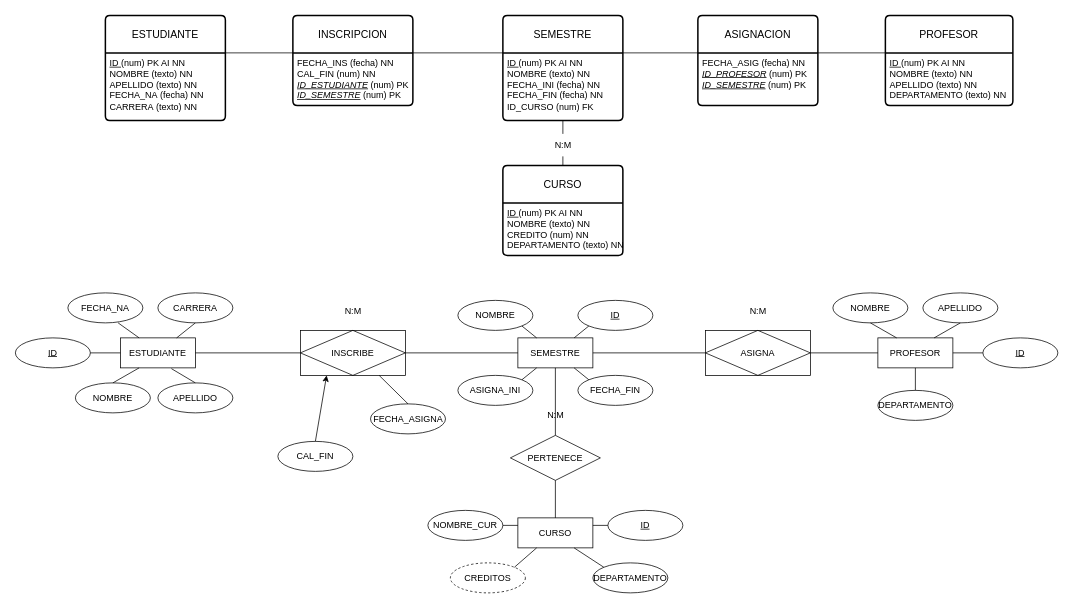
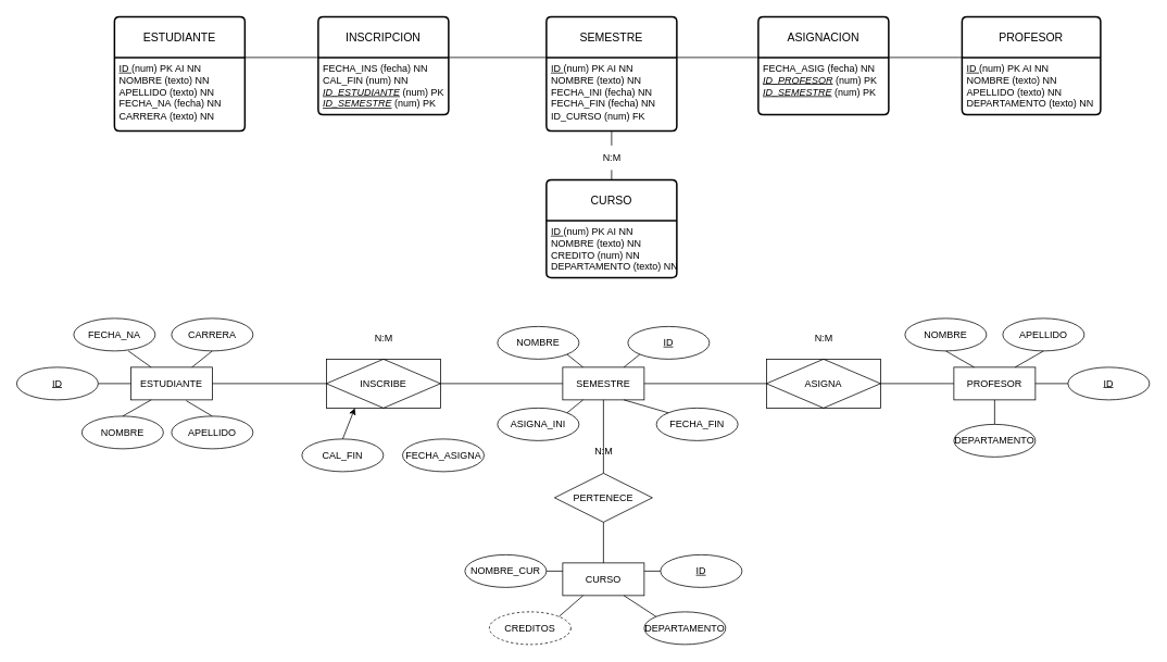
  <mxCell id="0" />
  <mxCell id="1" parent="0" />
  <mxCell id="2" value="ESTUDIANTE" style="whiteSpace=wrap;html=1;align=center;" parent="1" vertex="1"><mxGeometry x="160" y="450" width="100" height="40" as="geometry" /></mxCell>
  <mxCell id="3" value="INSCRIBE" style="shape=associativeEntity;whiteSpace=wrap;html=1;align=center;" parent="1" vertex="1"><mxGeometry x="400" y="440" width="140" height="60" as="geometry" /></mxCell>
  <mxCell id="4" value="SEMESTRE" style="whiteSpace=wrap;html=1;align=center;" parent="1" vertex="1"><mxGeometry x="690" y="450" width="100" height="40" as="geometry" /></mxCell>
  <mxCell id="5" value="ASIGNA" style="shape=associativeEntity;whiteSpace=wrap;html=1;align=center;" parent="1" vertex="1"><mxGeometry x="940" y="440" width="140" height="60" as="geometry" /></mxCell>
  <mxCell id="6" value="PROFESOR" style="whiteSpace=wrap;html=1;align=center;" parent="1" vertex="1"><mxGeometry x="1170" y="450" width="100" height="40" as="geometry" /></mxCell>
  <mxCell id="7" value="FECHA_NA" style="ellipse;whiteSpace=wrap;html=1;align=center;" parent="1" vertex="1"><mxGeometry x="90" y="390" width="100" height="40" as="geometry" /></mxCell>
  <mxCell id="8" value="&lt;u&gt;ID&lt;/u&gt;" style="ellipse;whiteSpace=wrap;html=1;align=center;" parent="1" vertex="1"><mxGeometry x="20" y="450" width="100" height="40" as="geometry" /></mxCell>
  <mxCell id="9" value="CARRERA" style="ellipse;whiteSpace=wrap;html=1;align=center;" parent="1" vertex="1"><mxGeometry x="210" y="390" width="100" height="40" as="geometry" /></mxCell>
  <mxCell id="10" value="APELLIDO" style="ellipse;whiteSpace=wrap;html=1;align=center;" parent="1" vertex="1"><mxGeometry x="210" y="510" width="100" height="40" as="geometry" /></mxCell>
  <mxCell id="11" value="NOMBRE" style="ellipse;whiteSpace=wrap;html=1;align=center;" parent="1" vertex="1"><mxGeometry x="100" y="510" width="100" height="40" as="geometry" /></mxCell>
  <mxCell id="12" value="FECHA_ASIGNA" style="ellipse;whiteSpace=wrap;html=1;align=center;" parent="1" vertex="1"><mxGeometry x="493.5" y="538" width="100" height="40" as="geometry" /></mxCell>
- <mxCell id="13" value="CAL_FIN" style="ellipse;whiteSpace=wrap;html=1;align=center;" parent="1" vertex="1"><mxGeometry x="370" y="588" width="100" height="40" as="geometry" /></mxCell>
+ <mxCell id="13" value="CAL_FIN" style="ellipse;whiteSpace=wrap;html=1;align=center;" parent="1" vertex="1"><mxGeometry x="370" y="538" width="100" height="40" as="geometry" /></mxCell>
  <mxCell id="14" value="&lt;u&gt;ID&lt;/u&gt;" style="ellipse;whiteSpace=wrap;html=1;align=center;" parent="1" vertex="1"><mxGeometry x="1310" y="450" width="100" height="40" as="geometry" /></mxCell>
  <mxCell id="15" value="DEPARTAMENTO" style="ellipse;whiteSpace=wrap;html=1;align=center;" parent="1" vertex="1"><mxGeometry x="1170" y="520" width="100" height="40" as="geometry" /></mxCell>
  <mxCell id="16" value="NOMBRE" style="ellipse;whiteSpace=wrap;html=1;align=center;" parent="1" vertex="1"><mxGeometry x="1110" y="390" width="100" height="40" as="geometry" /></mxCell>
  <mxCell id="17" value="APELLIDO" style="ellipse;whiteSpace=wrap;html=1;align=center;" parent="1" vertex="1"><mxGeometry x="1230" y="390" width="100" height="40" as="geometry" /></mxCell>
- <mxCell id="18" value="FECHA_FIN" style="ellipse;whiteSpace=wrap;html=1;align=center;" parent="1" vertex="1"><mxGeometry x="770" y="500" width="100" height="40" as="geometry" /></mxCell>
+ <mxCell id="18" value="FECHA_FIN" style="ellipse;whiteSpace=wrap;html=1;align=center;" parent="1" vertex="1"><mxGeometry x="805" y="500" width="100" height="40" as="geometry" /></mxCell>
  <mxCell id="19" value="ASIGNA_INI" style="ellipse;whiteSpace=wrap;html=1;align=center;" parent="1" vertex="1"><mxGeometry x="610" y="500" width="100" height="40" as="geometry" /></mxCell>
  <mxCell id="20" value="NOMBRE" style="ellipse;whiteSpace=wrap;html=1;align=center;" parent="1" vertex="1"><mxGeometry x="610" y="400" width="100" height="40" as="geometry" /></mxCell>
  <mxCell id="21" value="&lt;u&gt;ID&lt;/u&gt;" style="ellipse;whiteSpace=wrap;html=1;align=center;" parent="1" vertex="1"><mxGeometry x="770" y="400" width="100" height="40" as="geometry" /></mxCell>
  <mxCell id="22" value="PERTENECE" style="shape=rhombus;perimeter=rhombusPerimeter;whiteSpace=wrap;html=1;align=center;" parent="1" vertex="1"><mxGeometry x="680" y="580" width="120" height="60" as="geometry" /></mxCell>
  <mxCell id="23" value="CURSO" style="whiteSpace=wrap;html=1;align=center;" parent="1" vertex="1"><mxGeometry x="690" y="690" width="100" height="40" as="geometry" /></mxCell>
  <mxCell id="24" value="&lt;u&gt;ID&lt;/u&gt;" style="ellipse;whiteSpace=wrap;html=1;align=center;" parent="1" vertex="1"><mxGeometry x="810" y="680" width="100" height="40" as="geometry" /></mxCell>
  <mxCell id="25" value="DEPARTAMENTO" style="ellipse;whiteSpace=wrap;html=1;align=center;" parent="1" vertex="1"><mxGeometry x="790" y="750" width="100" height="40" as="geometry" /></mxCell>
  <mxCell id="26" value="NOMBRE_CUR" style="ellipse;whiteSpace=wrap;html=1;align=center;" parent="1" vertex="1"><mxGeometry x="570" y="680" width="100" height="40" as="geometry" /></mxCell>
  <mxCell id="27" value="CREDITOS" style="ellipse;whiteSpace=wrap;html=1;align=center;dashed=1;" parent="1" vertex="1"><mxGeometry x="600" y="750" width="100" height="40" as="geometry" /></mxCell>
  <mxCell id="28" value="N:M" style="text;html=1;align=center;verticalAlign=middle;resizable=0;points=[];autosize=1;strokeColor=none;fillColor=none;" parent="1" vertex="1"><mxGeometry x="715" y="538" width="50" height="30" as="geometry" /></mxCell>
  <mxCell id="29" value="N:M" style="text;html=1;align=center;verticalAlign=middle;resizable=0;points=[];autosize=1;strokeColor=none;fillColor=none;" parent="1" vertex="1"><mxGeometry x="445" y="400" width="50" height="30" as="geometry" /></mxCell>
  <mxCell id="30" value="N:M" style="text;html=1;align=center;verticalAlign=middle;resizable=0;points=[];autosize=1;strokeColor=none;fillColor=none;" parent="1" vertex="1"><mxGeometry x="985" y="400" width="50" height="30" as="geometry" /></mxCell>
  <mxCell id="31" value="" style="endArrow=none;html=1;rounded=0;exitX=1;exitY=0.5;exitDx=0;exitDy=0;entryX=0;entryY=0.5;entryDx=0;entryDy=0;" parent="1" source="2" target="3" edge="1"><mxGeometry relative="1" as="geometry"><mxPoint x="600" y="540" as="sourcePoint" /><mxPoint x="760" y="540" as="targetPoint" /></mxGeometry></mxCell>
  <mxCell id="32" value="" style="endArrow=none;html=1;rounded=0;exitX=1;exitY=0.5;exitDx=0;exitDy=0;entryX=0;entryY=0.5;entryDx=0;entryDy=0;" parent="1" source="8" target="2" edge="1"><mxGeometry relative="1" as="geometry"><mxPoint x="270" y="480" as="sourcePoint" /><mxPoint x="140" y="470" as="targetPoint" /></mxGeometry></mxCell>
  <mxCell id="33" value="" style="endArrow=none;html=1;rounded=0;exitX=0.5;exitY=0;exitDx=0;exitDy=0;entryX=0.25;entryY=1;entryDx=0;entryDy=0;" parent="1" source="11" target="2" edge="1"><mxGeometry relative="1" as="geometry"><mxPoint x="280" y="490" as="sourcePoint" /><mxPoint x="420" y="490" as="targetPoint" /></mxGeometry></mxCell>
  <mxCell id="34" value="" style="endArrow=none;html=1;rounded=0;exitX=0.5;exitY=0;exitDx=0;exitDy=0;entryX=0.68;entryY=1.025;entryDx=0;entryDy=0;entryPerimeter=0;" parent="1" source="10" target="2" edge="1"><mxGeometry relative="1" as="geometry"><mxPoint x="290" y="500" as="sourcePoint" /><mxPoint x="430" y="500" as="targetPoint" /></mxGeometry></mxCell>
  <mxCell id="35" value="" style="endArrow=none;html=1;rounded=0;exitX=0.5;exitY=1;exitDx=0;exitDy=0;entryX=0.75;entryY=0;entryDx=0;entryDy=0;" parent="1" source="9" target="2" edge="1"><mxGeometry relative="1" as="geometry"><mxPoint x="130" y="480" as="sourcePoint" /><mxPoint x="170" y="480" as="targetPoint" /></mxGeometry></mxCell>
  <mxCell id="36" value="" style="endArrow=none;html=1;rounded=0;exitX=0.67;exitY=1;exitDx=0;exitDy=0;entryX=0.25;entryY=0;entryDx=0;entryDy=0;exitPerimeter=0;" parent="1" source="7" target="2" edge="1"><mxGeometry relative="1" as="geometry"><mxPoint x="140" y="490" as="sourcePoint" /><mxPoint x="180" y="490" as="targetPoint" /></mxGeometry></mxCell>
- <mxCell id="37" value="" style="endArrow=none;html=1;rounded=0;exitX=0.75;exitY=1;exitDx=0;exitDy=0;entryX=0.5;entryY=0;entryDx=0;entryDy=0;" parent="1" source="3" target="12" edge="1"><mxGeometry relative="1" as="geometry"><mxPoint x="270" y="480" as="sourcePoint" /><mxPoint x="410" y="480" as="targetPoint" /></mxGeometry></mxCell>
  <mxCell id="38" value="" style="endArrow=classic;html=1;rounded=0;exitX=0.5;exitY=0;exitDx=0;exitDy=0;entryX=0.25;entryY=1;entryDx=0;entryDy=0;" parent="1" source="13" target="3" edge="1"><mxGeometry relative="1" as="geometry"><mxPoint x="280" y="490" as="sourcePoint" /><mxPoint x="420" y="490" as="targetPoint" /></mxGeometry></mxCell>
  <mxCell id="39" value="" style="endArrow=none;html=1;rounded=0;exitX=1;exitY=0.5;exitDx=0;exitDy=0;entryX=0;entryY=0.5;entryDx=0;entryDy=0;" parent="1" source="3" target="4" edge="1"><mxGeometry relative="1" as="geometry"><mxPoint x="515" y="510" as="sourcePoint" /><mxPoint x="554" y="548" as="targetPoint" /></mxGeometry></mxCell>
  <mxCell id="40" value="" style="endArrow=none;html=1;rounded=0;exitX=1;exitY=1;exitDx=0;exitDy=0;entryX=0.25;entryY=0;entryDx=0;entryDy=0;" parent="1" source="20" target="4" edge="1"><mxGeometry relative="1" as="geometry"><mxPoint x="550" y="480" as="sourcePoint" /><mxPoint x="700" y="480" as="targetPoint" /></mxGeometry></mxCell>
  <mxCell id="41" value="" style="endArrow=none;html=1;rounded=0;exitX=0;exitY=1;exitDx=0;exitDy=0;entryX=0.75;entryY=0;entryDx=0;entryDy=0;" parent="1" source="21" target="4" edge="1"><mxGeometry relative="1" as="geometry"><mxPoint x="705" y="444" as="sourcePoint" /><mxPoint x="725" y="460" as="targetPoint" /></mxGeometry></mxCell>
  <mxCell id="42" value="" style="endArrow=none;html=1;rounded=0;exitX=1;exitY=0;exitDx=0;exitDy=0;entryX=0.25;entryY=1;entryDx=0;entryDy=0;" parent="1" source="19" target="4" edge="1"><mxGeometry relative="1" as="geometry"><mxPoint x="550" y="480" as="sourcePoint" /><mxPoint x="700" y="480" as="targetPoint" /></mxGeometry></mxCell>
  <mxCell id="43" value="" style="endArrow=none;html=1;rounded=0;exitX=0;exitY=0;exitDx=0;exitDy=0;entryX=0.75;entryY=1;entryDx=0;entryDy=0;" parent="1" source="18" target="4" edge="1"><mxGeometry relative="1" as="geometry"><mxPoint x="560" y="490" as="sourcePoint" /><mxPoint x="710" y="490" as="targetPoint" /></mxGeometry></mxCell>
  <mxCell id="44" value="" style="endArrow=none;html=1;rounded=0;exitX=0.5;exitY=1;exitDx=0;exitDy=0;entryX=0.5;entryY=0;entryDx=0;entryDy=0;" parent="1" source="22" target="23" edge="1"><mxGeometry relative="1" as="geometry"><mxPoint x="570" y="500" as="sourcePoint" /><mxPoint x="720" y="500" as="targetPoint" /></mxGeometry></mxCell>
  <mxCell id="45" value="" style="endArrow=none;html=1;rounded=0;exitX=0.5;exitY=0;exitDx=0;exitDy=0;entryX=0.5;entryY=1;entryDx=0;entryDy=0;" parent="1" source="22" target="4" edge="1"><mxGeometry relative="1" as="geometry"><mxPoint x="580" y="510" as="sourcePoint" /><mxPoint x="730" y="510" as="targetPoint" /></mxGeometry></mxCell>
  <mxCell id="46" value="" style="endArrow=none;html=1;rounded=0;exitX=0;exitY=0;exitDx=0;exitDy=0;entryX=0.75;entryY=1;entryDx=0;entryDy=0;" parent="1" source="25" target="23" edge="1"><mxGeometry relative="1" as="geometry"><mxPoint x="750" y="650" as="sourcePoint" /><mxPoint x="750" y="700" as="targetPoint" /></mxGeometry></mxCell>
  <mxCell id="47" value="" style="endArrow=none;html=1;rounded=0;exitX=0;exitY=0.5;exitDx=0;exitDy=0;entryX=1;entryY=0.25;entryDx=0;entryDy=0;" parent="1" source="24" target="23" edge="1"><mxGeometry relative="1" as="geometry"><mxPoint x="760" y="660" as="sourcePoint" /><mxPoint x="760" y="710" as="targetPoint" /></mxGeometry></mxCell>
  <mxCell id="48" value="" style="endArrow=none;html=1;rounded=0;exitX=0;exitY=0.25;exitDx=0;exitDy=0;entryX=1;entryY=0.5;entryDx=0;entryDy=0;" parent="1" source="23" target="26" edge="1"><mxGeometry relative="1" as="geometry"><mxPoint x="815" y="766" as="sourcePoint" /><mxPoint x="775" y="740" as="targetPoint" /></mxGeometry></mxCell>
  <mxCell id="49" value="" style="endArrow=none;html=1;rounded=0;exitX=0.25;exitY=1;exitDx=0;exitDy=0;entryX=1;entryY=0;entryDx=0;entryDy=0;" parent="1" source="23" target="27" edge="1"><mxGeometry relative="1" as="geometry"><mxPoint x="825" y="776" as="sourcePoint" /><mxPoint x="785" y="750" as="targetPoint" /></mxGeometry></mxCell>
  <mxCell id="50" value="" style="endArrow=none;html=1;rounded=0;entryX=1;entryY=0.5;entryDx=0;entryDy=0;exitX=0;exitY=0.5;exitDx=0;exitDy=0;" parent="1" source="5" target="4" edge="1"><mxGeometry relative="1" as="geometry"><mxPoint x="920" y="590" as="sourcePoint" /><mxPoint x="910" y="530" as="targetPoint" /></mxGeometry></mxCell>
  <mxCell id="51" value="" style="endArrow=none;html=1;rounded=0;entryX=0.5;entryY=1;entryDx=0;entryDy=0;exitX=0.25;exitY=0;exitDx=0;exitDy=0;" parent="1" source="6" target="16" edge="1"><mxGeometry relative="1" as="geometry"><mxPoint x="1020" y="548" as="sourcePoint" /><mxPoint x="1020" y="510" as="targetPoint" /></mxGeometry></mxCell>
  <mxCell id="52" value="" style="endArrow=none;html=1;rounded=0;entryX=1;entryY=0.5;entryDx=0;entryDy=0;exitX=0;exitY=0.5;exitDx=0;exitDy=0;" parent="1" source="6" target="5" edge="1"><mxGeometry relative="1" as="geometry"><mxPoint x="1030" y="558" as="sourcePoint" /><mxPoint x="1030" y="520" as="targetPoint" /></mxGeometry></mxCell>
  <mxCell id="53" value="" style="endArrow=none;html=1;rounded=0;entryX=0.5;entryY=1;entryDx=0;entryDy=0;exitX=0.75;exitY=0;exitDx=0;exitDy=0;" parent="1" source="6" target="17" edge="1"><mxGeometry relative="1" as="geometry"><mxPoint x="1205" y="460" as="sourcePoint" /><mxPoint x="1170" y="440" as="targetPoint" /></mxGeometry></mxCell>
  <mxCell id="54" value="" style="endArrow=none;html=1;rounded=0;entryX=0;entryY=0.5;entryDx=0;entryDy=0;exitX=1;exitY=0.5;exitDx=0;exitDy=0;" parent="1" source="6" target="14" edge="1"><mxGeometry relative="1" as="geometry"><mxPoint x="1255" y="460" as="sourcePoint" /><mxPoint x="1290" y="440" as="targetPoint" /></mxGeometry></mxCell>
  <mxCell id="55" value="" style="endArrow=none;html=1;rounded=0;entryX=0.5;entryY=0;entryDx=0;entryDy=0;exitX=0.5;exitY=1;exitDx=0;exitDy=0;" parent="1" source="6" target="15" edge="1"><mxGeometry relative="1" as="geometry"><mxPoint x="1265" y="470" as="sourcePoint" /><mxPoint x="1300" y="450" as="targetPoint" /></mxGeometry></mxCell>
  <mxCell id="56" value="PROFESOR" style="swimlane;childLayout=stackLayout;horizontal=1;startSize=50;horizontalStack=0;rounded=1;fontSize=14;fontStyle=0;strokeWidth=2;resizeParent=0;resizeLast=1;shadow=0;dashed=0;align=center;arcSize=4;whiteSpace=wrap;html=1;" parent="1" vertex="1"><mxGeometry x="1180" y="20" width="170" height="120" as="geometry" /></mxCell>
  <mxCell id="57" value="&lt;u&gt;ID &lt;/u&gt;(num) PK AI NN&lt;div&gt;NOMBRE&amp;nbsp;&lt;span style=&quot;background-color: initial;&quot;&gt;(texto) NN&lt;/span&gt;&lt;/div&gt;&lt;div&gt;APELLIDO&amp;nbsp;&lt;span style=&quot;background-color: initial;&quot;&gt;(texto) NN&lt;/span&gt;&lt;/div&gt;&lt;div&gt;DEPARTAMENTO&amp;nbsp;&lt;span style=&quot;background-color: initial;&quot;&gt;(texto) NN&lt;/span&gt;&lt;/div&gt;" style="align=left;strokeColor=none;fillColor=none;spacingLeft=4;fontSize=12;verticalAlign=top;resizable=0;rotatable=0;part=1;html=1;" parent="56" vertex="1"><mxGeometry y="50" width="170" height="70" as="geometry" /></mxCell>
  <mxCell id="58" value="ESTUDIANTE" style="swimlane;childLayout=stackLayout;horizontal=1;startSize=50;horizontalStack=0;rounded=1;fontSize=14;fontStyle=0;strokeWidth=2;resizeParent=0;resizeLast=1;shadow=0;dashed=0;align=center;arcSize=4;whiteSpace=wrap;html=1;" parent="1" vertex="1"><mxGeometry x="140" y="20" width="160" height="140" as="geometry" /></mxCell>
  <mxCell id="59" value="&lt;u&gt;ID &lt;/u&gt;(num) PK AI NN&lt;div&gt;NOMBRE (texto) NN&lt;/div&gt;&lt;div&gt;APELLIDO&amp;nbsp;&lt;span style=&quot;background-color: initial;&quot;&gt;(texto) NN&lt;/span&gt;&lt;/div&gt;&lt;div&gt;FECHA_NA&amp;nbsp;&lt;span style=&quot;background-color: initial;&quot;&gt;(fecha) NN&lt;/span&gt;&lt;/div&gt;&lt;div&gt;CARRERA&amp;nbsp;&lt;span style=&quot;background-color: initial;&quot;&gt;(texto) NN&lt;/span&gt;&lt;/div&gt;" style="align=left;strokeColor=none;fillColor=none;spacingLeft=4;fontSize=12;verticalAlign=top;resizable=0;rotatable=0;part=1;html=1;" parent="58" vertex="1"><mxGeometry y="50" width="160" height="90" as="geometry" /></mxCell>
  <mxCell id="60" value="CURSO" style="swimlane;childLayout=stackLayout;horizontal=1;startSize=50;horizontalStack=0;rounded=1;fontSize=14;fontStyle=0;strokeWidth=2;resizeParent=0;resizeLast=1;shadow=0;dashed=0;align=center;arcSize=4;whiteSpace=wrap;html=1;" parent="1" vertex="1"><mxGeometry x="670" width="160" height="120" as="geometry" y="220" /></mxCell>
  <mxCell id="61" value="&lt;u&gt;ID &lt;/u&gt;(num) PK AI NN&lt;div&gt;NOMBRE (texto) NN&lt;/div&gt;&lt;div&gt;&lt;span style=&quot;background-color: initial;&quot;&gt;CREDITO (num) NN&lt;/span&gt;&lt;/div&gt;&lt;div&gt;&lt;span style=&quot;background-color: initial;&quot;&gt;DEPARTAMENTO (texto) NN&lt;/span&gt;&lt;/div&gt;" style="align=left;strokeColor=none;fillColor=none;spacingLeft=4;fontSize=12;verticalAlign=top;resizable=0;rotatable=0;part=1;html=1;" parent="60" vertex="1"><mxGeometry y="50" width="160" height="70" as="geometry" /></mxCell>
  <mxCell id="62" value="ASIGNACION" style="swimlane;childLayout=stackLayout;horizontal=1;startSize=50;horizontalStack=0;rounded=1;fontSize=14;fontStyle=0;strokeWidth=2;resizeParent=0;resizeLast=1;shadow=0;dashed=0;align=center;arcSize=4;whiteSpace=wrap;html=1;" parent="1" vertex="1"><mxGeometry x="930" y="20" width="160" height="120" as="geometry" /></mxCell>
  <mxCell id="63" value="FECHA_ASIG (fecha) NN&lt;div&gt;&lt;div&gt;&lt;i&gt;&lt;u&gt;ID_PROFESOR&lt;/u&gt;&lt;/i&gt;&amp;nbsp;(num) PK&lt;/div&gt;&lt;div&gt;&lt;i&gt;&lt;u&gt;ID_SEMESTRE&lt;/u&gt;&lt;/i&gt;&amp;nbsp;(num) PK&lt;/div&gt;&lt;/div&gt;" style="align=left;strokeColor=none;fillColor=none;spacingLeft=4;fontSize=12;verticalAlign=top;resizable=0;rotatable=0;part=1;html=1;" parent="62" vertex="1"><mxGeometry y="50" width="160" height="70" as="geometry" /></mxCell>
  <mxCell id="64" value="SEMESTRE" style="swimlane;childLayout=stackLayout;horizontal=1;startSize=50;horizontalStack=0;rounded=1;fontSize=14;fontStyle=0;strokeWidth=2;resizeParent=0;resizeLast=1;shadow=0;dashed=0;align=center;arcSize=4;whiteSpace=wrap;html=1;" parent="1" vertex="1"><mxGeometry x="670" y="20" width="160" height="140" as="geometry" /></mxCell>
  <mxCell id="65" value="&lt;u&gt;ID &lt;/u&gt;(num) PK AI NN&lt;div&gt;NOMBRE&amp;nbsp;&lt;span style=&quot;background-color: initial;&quot;&gt;(texto) NN&lt;/span&gt;&lt;/div&gt;&lt;div&gt;FECHA_INI&amp;nbsp;&lt;span style=&quot;background-color: initial;&quot;&gt;(fecha) NN&lt;/span&gt;&lt;/div&gt;&lt;div&gt;FECHA_FIN (fecha) NN&lt;/div&gt;&lt;div&gt;ID_CURSO (num) FK&lt;/div&gt;" style="align=left;strokeColor=none;fillColor=none;spacingLeft=4;fontSize=12;verticalAlign=top;resizable=0;rotatable=0;part=1;html=1;" parent="64" vertex="1"><mxGeometry y="50" width="160" height="90" as="geometry" /></mxCell>
  <mxCell id="66" value="INSCRIPCION" style="swimlane;childLayout=stackLayout;horizontal=1;startSize=50;horizontalStack=0;rounded=1;fontSize=14;fontStyle=0;strokeWidth=2;resizeParent=0;resizeLast=1;shadow=0;dashed=0;align=center;arcSize=4;whiteSpace=wrap;html=1;" parent="1" vertex="1"><mxGeometry x="390" y="20" width="160" height="120" as="geometry" /></mxCell>
  <mxCell id="67" value="FECHA_INS (fecha) NN&lt;div&gt;CAL_FIN (num) NN&lt;/div&gt;&lt;div&gt;&lt;i&gt;&lt;u&gt;ID_ESTUDIANTE&lt;/u&gt;&lt;/i&gt; (num) PK&lt;/div&gt;&lt;div&gt;&lt;i&gt;&lt;u&gt;ID_SEMESTRE&lt;/u&gt;&lt;/i&gt; (num) PK&lt;/div&gt;" style="align=left;strokeColor=none;fillColor=none;spacingLeft=4;fontSize=12;verticalAlign=top;resizable=0;rotatable=0;part=1;html=1;" parent="66" vertex="1"><mxGeometry y="50" width="160" height="70" as="geometry" /></mxCell>
  <mxCell id="68" value="" style="endArrow=none;html=1;rounded=0;exitX=0.5;exitY=1;exitDx=0;exitDy=0;entryX=0.5;entryY=0;entryDx=0;entryDy=0;" parent="1" source="70" target="60" edge="1"><mxGeometry relative="1" as="geometry"><mxPoint x="550" y="480" as="sourcePoint" /><mxPoint x="700" y="480" as="targetPoint" /></mxGeometry></mxCell>
  <mxCell id="69" value="" style="endArrow=none;html=1;rounded=0;exitX=0.5;exitY=1;exitDx=0;exitDy=0;entryX=0.5;entryY=0;entryDx=0;entryDy=0;" parent="1" source="65" target="70" edge="1"><mxGeometry relative="1" as="geometry"><mxPoint x="750" y="160" as="sourcePoint" /><mxPoint x="750" as="targetPoint" y="220" /></mxGeometry></mxCell>
  <mxCell id="70" value="N:M" style="text;html=1;align=center;verticalAlign=middle;resizable=0;points=[];autosize=1;strokeColor=none;fillColor=none;" parent="1" vertex="1"><mxGeometry x="725" y="178" width="50" height="30" as="geometry" /></mxCell>
  <mxCell id="71" value="" style="endArrow=none;html=1;rounded=0;exitX=1;exitY=0;exitDx=0;exitDy=0;entryX=0;entryY=0;entryDx=0;entryDy=0;" parent="1" source="59" target="67" edge="1"><mxGeometry relative="1" as="geometry"><mxPoint x="380" y="170" as="sourcePoint" /><mxPoint x="540" y="170" as="targetPoint" /></mxGeometry></mxCell>
  <mxCell id="72" value="" style="endArrow=none;html=1;rounded=0;exitX=1;exitY=0;exitDx=0;exitDy=0;entryX=0;entryY=0;entryDx=0;entryDy=0;" parent="1" source="67" target="65" edge="1"><mxGeometry relative="1" as="geometry"><mxPoint x="310" y="80" as="sourcePoint" /><mxPoint x="400" y="80" as="targetPoint" /></mxGeometry></mxCell>
  <mxCell id="73" value="" style="endArrow=none;html=1;rounded=0;exitX=1;exitY=0;exitDx=0;exitDy=0;entryX=0;entryY=0;entryDx=0;entryDy=0;" parent="1" source="65" target="63" edge="1"><mxGeometry relative="1" as="geometry"><mxPoint x="560" y="80" as="sourcePoint" /><mxPoint x="680" y="80" as="targetPoint" /></mxGeometry></mxCell>
  <mxCell id="74" value="" style="endArrow=none;html=1;rounded=0;exitX=1;exitY=0;exitDx=0;exitDy=0;entryX=0;entryY=0;entryDx=0;entryDy=0;" parent="1" source="63" target="57" edge="1"><mxGeometry relative="1" as="geometry"><mxPoint x="850" y="90" as="sourcePoint" /><mxPoint x="950" y="90" as="targetPoint" /></mxGeometry></mxCell>
